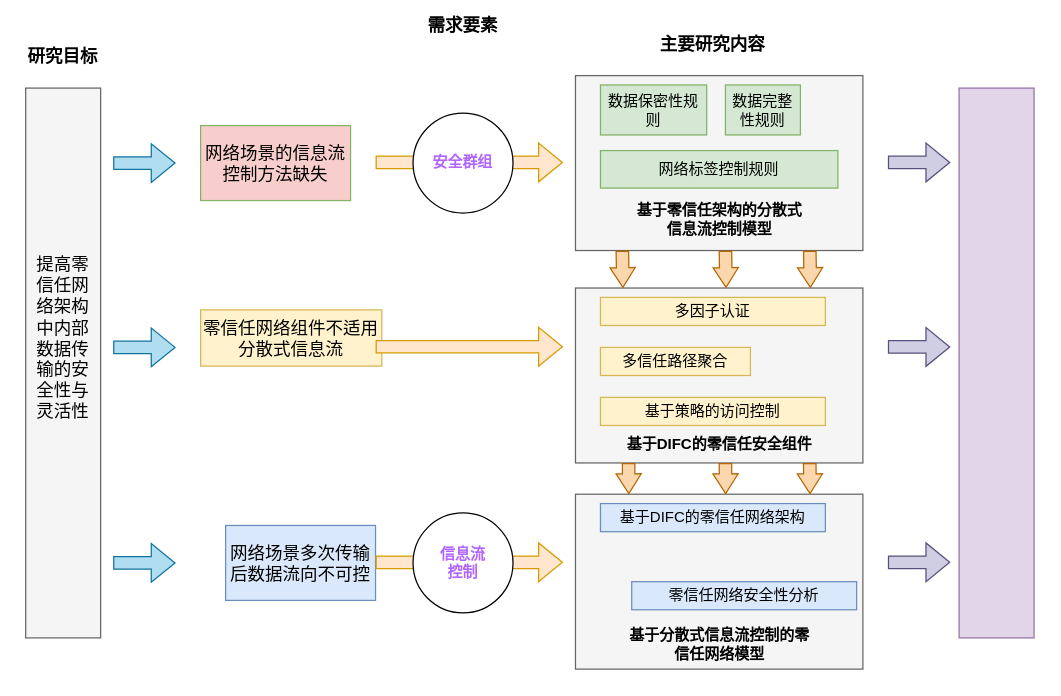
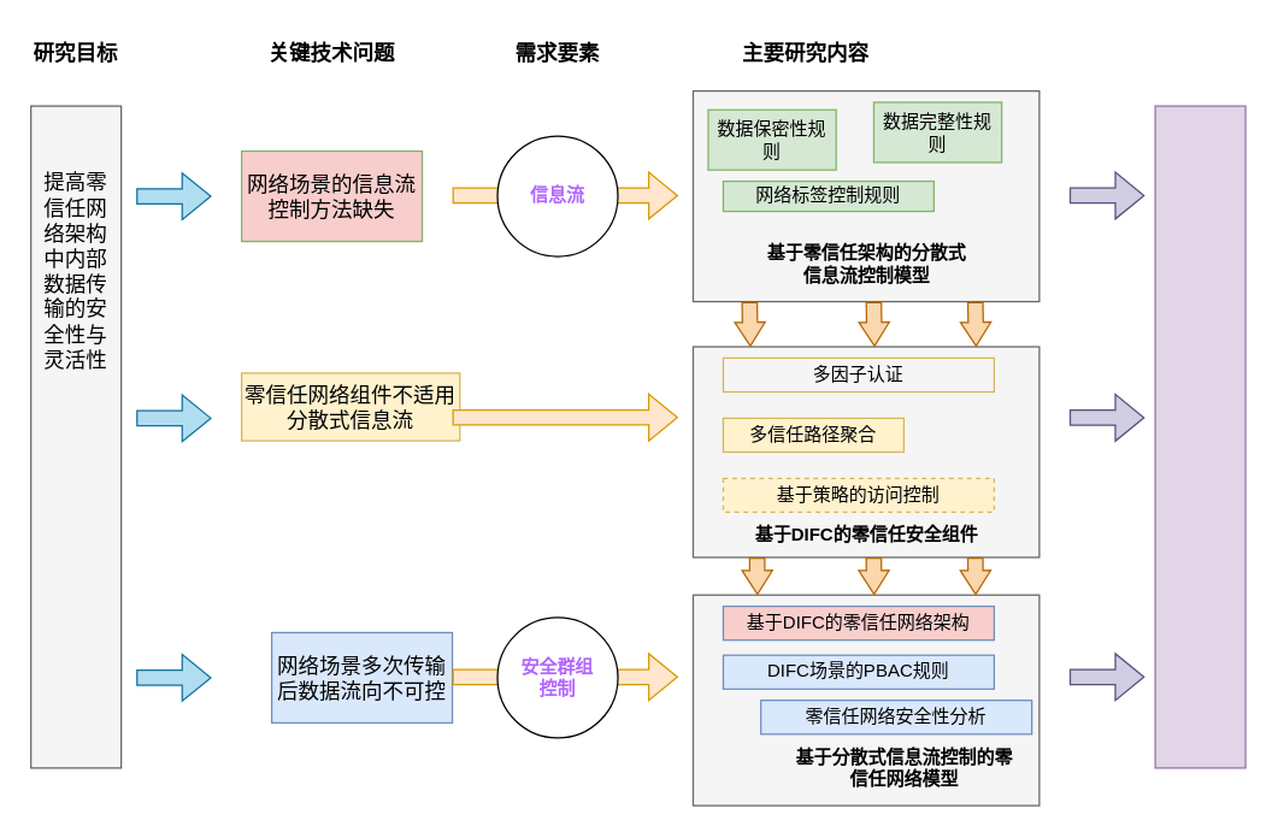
  <mxCell id="0" />
  <mxCell id="1" parent="0" />
  <mxCell id="2" value="" style="rounded=0;whiteSpace=wrap;html=1;fillColor=#f5f5f5;strokeColor=#666666;fontColor=#333333;" vertex="1" parent="1"><mxGeometry x="20" y="70" width="60" height="440" as="geometry" /></mxCell>
- <mxCell id="3" value="&lt;font style=&quot;font-size: 14px;&quot;&gt;提高零信任网络架构中内部数据传输的安全性与灵活性&lt;/font&gt;" style="text;html=1;strokeColor=none;fillColor=none;align=center;verticalAlign=middle;whiteSpace=wrap;rounded=0;" vertex="1" parent="1"><mxGeometry x="25" y="200" width="50" height="140" as="geometry" /></mxCell>
- <mxCell id="4" value="&lt;font style=&quot;font-size: 14px;&quot;&gt;&lt;b&gt;研究目标&lt;/b&gt;&lt;/font&gt;" style="text;html=1;strokeColor=none;fillColor=none;align=center;verticalAlign=middle;whiteSpace=wrap;rounded=0;" vertex="1" parent="1"><mxGeometry x="20" y="30" width="60" height="30" as="geometry" /></mxCell>
+ <mxCell id="3" value="&lt;font style=&quot;font-size: 14px;&quot;&gt;提高零信任网络架构中内部数据传输的安全性与灵活性&lt;/font&gt;" style="text;html=1;strokeColor=none;fillColor=none;align=center;verticalAlign=middle;whiteSpace=wrap;rounded=0;" vertex="1" parent="1"><mxGeometry x="25" y="110" width="50" height="140" as="geometry" /></mxCell>
+ <mxCell id="4" value="&lt;font style=&quot;font-size: 14px;&quot;&gt;&lt;b&gt;研究目标&lt;/b&gt;&lt;/font&gt;" style="text;html=1;strokeColor=none;fillColor=none;align=center;verticalAlign=middle;whiteSpace=wrap;rounded=0;" vertex="1" parent="1"><mxGeometry x="20" y="20" width="60" height="30" as="geometry" /></mxCell>
  <mxCell id="5" value="" style="shape=flexArrow;endArrow=classic;html=1;rounded=0;fillColor=#b1ddf0;strokeColor=#10739e;" edge="1" parent="1"><mxGeometry width="50" height="50" relative="1" as="geometry"><mxPoint x="90" y="130" as="sourcePoint" /><mxPoint x="140" y="130" as="targetPoint" /></mxGeometry></mxCell>
  <mxCell id="6" value="&lt;font style=&quot;font-size: 14px;&quot;&gt;网络场景的信息流控制方法缺失&lt;/font&gt;" style="rounded=0;whiteSpace=wrap;html=1;fillColor=#f8cecc;strokeColor=#82b366;" vertex="1" parent="1"><mxGeometry x="160" y="100" width="120" height="60" as="geometry" /></mxCell>
+ <mxCell id="7" value="&lt;font style=&quot;font-size: 14px;&quot;&gt;&lt;b&gt;关键技术问题&lt;/b&gt;&lt;/font&gt;" style="text;html=1;strokeColor=none;fillColor=none;align=center;verticalAlign=middle;whiteSpace=wrap;rounded=0;" vertex="1" parent="1"><mxGeometry x="170" y="20" width="100" height="30" as="geometry" /></mxCell>
  <mxCell id="8" value="" style="shape=flexArrow;endArrow=classic;html=1;rounded=0;fillColor=#b1ddf0;strokeColor=#10739e;" edge="1" parent="1"><mxGeometry width="50" height="50" relative="1" as="geometry"><mxPoint x="90" y="277.5" as="sourcePoint" /><mxPoint x="140" y="277.5" as="targetPoint" /></mxGeometry></mxCell>
  <mxCell id="9" value="&lt;span style=&quot;font-size: 14px;&quot;&gt;零信任网络组件不适用分散式信息流&lt;/span&gt;" style="rounded=0;whiteSpace=wrap;html=1;fillColor=#fff2cc;strokeColor=#d6b656;" vertex="1" parent="1"><mxGeometry x="160" y="247.5" width="145" height="45" as="geometry" /></mxCell>
  <mxCell id="10" value="" style="shape=flexArrow;endArrow=classic;html=1;rounded=0;fillColor=#b1ddf0;strokeColor=#10739e;" edge="1" parent="1"><mxGeometry width="50" height="50" relative="1" as="geometry"><mxPoint x="90" y="450" as="sourcePoint" /><mxPoint x="140" y="450" as="targetPoint" /></mxGeometry></mxCell>
  <mxCell id="11" value="&lt;font style=&quot;font-size: 14px;&quot;&gt;网络场景多次传输后数据流向不可控&lt;/font&gt;" style="rounded=0;whiteSpace=wrap;html=1;fillColor=#dae8fc;strokeColor=#6c8ebf;" vertex="1" parent="1"><mxGeometry x="180" y="420" width="120" height="60" as="geometry" /></mxCell>
  <mxCell id="12" value="" style="shape=flexArrow;endArrow=classic;html=1;rounded=0;fillColor=#ffe6cc;strokeColor=#d79b00;" edge="1" parent="1"><mxGeometry width="50" height="50" relative="1" as="geometry"><mxPoint x="300" y="129.5" as="sourcePoint" /><mxPoint x="450" y="129.5" as="targetPoint" /></mxGeometry></mxCell>
- <mxCell id="13" value="&lt;font color=&quot;#b266ff&quot;&gt;&lt;b&gt;安全群组&lt;/b&gt;&lt;/font&gt;" style="ellipse;whiteSpace=wrap;html=1;aspect=fixed;" vertex="1" parent="1"><mxGeometry x="330" y="90" width="80" height="80" as="geometry" /></mxCell>
+ <mxCell id="13" value="&lt;font color=&quot;#b266ff&quot;&gt;&lt;b&gt;信息流&lt;/b&gt;&lt;/font&gt;" style="ellipse;whiteSpace=wrap;html=1;aspect=fixed;" vertex="1" parent="1"><mxGeometry x="330" y="90" width="80" height="80" as="geometry" /></mxCell>
  <mxCell id="14" value="" style="shape=flexArrow;endArrow=classic;html=1;rounded=0;fillColor=#ffe6cc;strokeColor=#d79b00;" edge="1" parent="1"><mxGeometry width="50" height="50" relative="1" as="geometry"><mxPoint x="300" y="277" as="sourcePoint" /><mxPoint x="450" y="277" as="targetPoint" /></mxGeometry></mxCell>
  <mxCell id="15" value="" style="shape=flexArrow;endArrow=classic;html=1;rounded=0;fillColor=#ffe6cc;strokeColor=#d79b00;" edge="1" parent="1"><mxGeometry width="50" height="50" relative="1" as="geometry"><mxPoint x="300" y="449.5" as="sourcePoint" /><mxPoint x="450" y="449.5" as="targetPoint" /></mxGeometry></mxCell>
- <mxCell id="16" value="&lt;font color=&quot;#b266ff&quot;&gt;&lt;b&gt;信息流&lt;br&gt;控制&lt;/b&gt;&lt;/font&gt;" style="ellipse;whiteSpace=wrap;html=1;aspect=fixed;" vertex="1" parent="1"><mxGeometry x="330" y="410" width="80" height="80" as="geometry" /></mxCell>
- <mxCell id="17" value="&lt;font style=&quot;font-size: 14px;&quot;&gt;&lt;b&gt;需求要素&lt;/b&gt;&lt;/font&gt;" style="text;html=1;strokeColor=none;fillColor=none;align=center;verticalAlign=middle;whiteSpace=wrap;rounded=0;" vertex="1" parent="1"><mxGeometry x="320" y="5" width="100" height="30" as="geometry" /></mxCell>
+ <mxCell id="16" value="&lt;font color=&quot;#b266ff&quot;&gt;&lt;b&gt;安全群组&lt;br&gt;控制&lt;/b&gt;&lt;/font&gt;" style="ellipse;whiteSpace=wrap;html=1;aspect=fixed;" vertex="1" parent="1"><mxGeometry x="330" y="410" width="80" height="80" as="geometry" /></mxCell>
+ <mxCell id="17" value="&lt;font style=&quot;font-size: 14px;&quot;&gt;&lt;b&gt;需求要素&lt;/b&gt;&lt;/font&gt;" style="text;html=1;strokeColor=none;fillColor=none;align=center;verticalAlign=middle;whiteSpace=wrap;rounded=0;" vertex="1" parent="1"><mxGeometry x="320" y="20" width="100" height="30" as="geometry" /></mxCell>
  <mxCell id="18" value="" style="rounded=0;whiteSpace=wrap;html=1;fillColor=#f5f5f5;fontColor=#333333;strokeColor=#666666;" vertex="1" parent="1"><mxGeometry x="460" y="60" width="230" height="140" as="geometry" /></mxCell>
  <mxCell id="19" value="&lt;b&gt;基于零信任架构的分散式信息流控制模型&lt;/b&gt;" style="text;html=1;strokeColor=none;fillColor=none;align=center;verticalAlign=middle;whiteSpace=wrap;rounded=0;" vertex="1" parent="1"><mxGeometry x="502.5" y="160" width="145" height="30" as="geometry" /></mxCell>
- <mxCell id="20" value="数据保密性规则" style="rounded=0;whiteSpace=wrap;html=1;fillColor=#d5e8d4;strokeColor=#82b366;" vertex="1" parent="1"><mxGeometry x="480" y="67.5" width="85" height="40" as="geometry" /></mxCell>
- <mxCell id="21" value="网络标签控制规则" style="rounded=0;whiteSpace=wrap;html=1;fillColor=#d5e8d4;strokeColor=#82b366;" vertex="1" parent="1"><mxGeometry x="480" y="120" width="190" height="30" as="geometry" /></mxCell>
- <mxCell id="22" value="数据完整性规则" style="rounded=0;whiteSpace=wrap;html=1;fillColor=#d5e8d4;strokeColor=#82b366;" vertex="1" parent="1"><mxGeometry x="580" y="67.5" width="60" height="40" as="geometry" /></mxCell>
+ <mxCell id="20" value="数据保密性规则" style="rounded=0;whiteSpace=wrap;html=1;fillColor=#d5e8d4;strokeColor=#82b366;" vertex="1" parent="1"><mxGeometry x="470" y="72.5" width="85" height="40" as="geometry" /></mxCell>
+ <mxCell id="21" value="网络标签控制规则" style="rounded=0;whiteSpace=wrap;html=1;fillColor=#d5e8d4;strokeColor=#82b366;" vertex="1" parent="1"><mxGeometry x="480" y="120" width="140" height="20" as="geometry" /></mxCell>
+ <mxCell id="22" value="数据完整性规则" style="rounded=0;whiteSpace=wrap;html=1;fillColor=#d5e8d4;strokeColor=#82b366;" vertex="1" parent="1"><mxGeometry x="580" y="67.5" width="85" height="40" as="geometry" /></mxCell>
  <mxCell id="23" value="" style="rounded=0;whiteSpace=wrap;html=1;fillColor=#f5f5f5;fontColor=#333333;strokeColor=#666666;" vertex="1" parent="1"><mxGeometry x="460" y="230" width="230" height="140" as="geometry" /></mxCell>
  <mxCell id="24" value="&lt;b&gt;基于DIFC的零信任安全组件&lt;/b&gt;" style="text;html=1;strokeColor=none;fillColor=none;align=center;verticalAlign=middle;whiteSpace=wrap;rounded=0;" vertex="1" parent="1"><mxGeometry x="497.5" y="340" width="155" height="30" as="geometry" /></mxCell>
- <mxCell id="25" value="多因子认证" style="rounded=0;whiteSpace=wrap;html=1;fillColor=#fff2cc;strokeColor=#d6b656;" vertex="1" parent="1"><mxGeometry x="480" y="237.5" width="180" height="22.5" as="geometry" /></mxCell>
+ <mxCell id="25" value="多因子认证" style="rounded=0;whiteSpace=wrap;html=1;fillColor=#f5f5f5;strokeColor=#d6b656;" vertex="1" parent="1"><mxGeometry x="480" y="237.5" width="180" height="22.5" as="geometry" /></mxCell>
  <mxCell id="26" value="多信任路径聚合" style="rounded=0;whiteSpace=wrap;html=1;fillColor=#fff2cc;strokeColor=#d6b656;" vertex="1" parent="1"><mxGeometry x="480" y="277.5" width="120" height="22.5" as="geometry" /></mxCell>
- <mxCell id="27" value="基于策略的访问控制" style="rounded=0;whiteSpace=wrap;html=1;fillColor=#fff2cc;strokeColor=#d6b656;" vertex="1" parent="1"><mxGeometry x="480" y="317.5" width="180" height="22.5" as="geometry" /></mxCell>
+ <mxCell id="27" value="基于策略的访问控制" style="rounded=0;whiteSpace=wrap;html=1;fillColor=#fff2cc;strokeColor=#d6b656;dashed=1;" vertex="1" parent="1"><mxGeometry x="480" y="317.5" width="180" height="22.5" as="geometry" /></mxCell>
  <mxCell id="28" value="" style="rounded=0;whiteSpace=wrap;html=1;fillColor=#f5f5f5;fontColor=#333333;strokeColor=#666666;" vertex="1" parent="1"><mxGeometry x="460" y="395" width="230" height="140" as="geometry" /></mxCell>
- <mxCell id="29" value="&lt;b&gt;基于分散式信息流控制的零信任网络模型&lt;/b&gt;" style="text;html=1;strokeColor=none;fillColor=none;align=center;verticalAlign=middle;whiteSpace=wrap;rounded=0;" vertex="1" parent="1"><mxGeometry x="497.5" y="500" width="155" height="30" as="geometry" /></mxCell>
- <mxCell id="30" value="基于DIFC的零信任网络架构" style="rounded=0;whiteSpace=wrap;html=1;fillColor=#dae8fc;strokeColor=#6c8ebf;" vertex="1" parent="1"><mxGeometry x="480" y="402.5" width="180" height="22.5" as="geometry" /></mxCell>
+ <mxCell id="29" value="&lt;b&gt;基于分散式信息流控制的零信任网络模型&lt;/b&gt;" style="text;html=1;strokeColor=none;fillColor=none;align=center;verticalAlign=middle;whiteSpace=wrap;rounded=0;" vertex="1" parent="1"><mxGeometry x="522.5" y="495" width="155" height="30" as="geometry" /></mxCell>
+ <mxCell id="30" value="基于DIFC的零信任网络架构" style="rounded=0;whiteSpace=wrap;html=1;fillColor=#f8cecc;strokeColor=#6c8ebf;" vertex="1" parent="1"><mxGeometry x="480" y="402.5" width="180" height="22.5" as="geometry" /></mxCell>
+ <mxCell id="31" value="DIFC场景的PBAC规则" style="rounded=0;whiteSpace=wrap;html=1;fillColor=#dae8fc;strokeColor=#6c8ebf;" vertex="1" parent="1"><mxGeometry x="480" y="435" width="180" height="22.5" as="geometry" /></mxCell>
  <mxCell id="32" value="零信任网络安全性分析" style="rounded=0;whiteSpace=wrap;html=1;fillColor=#dae8fc;strokeColor=#6c8ebf;" vertex="1" parent="1"><mxGeometry x="505" y="465" width="180" height="22.5" as="geometry" /></mxCell>
  <mxCell id="33" value="" style="rounded=0;whiteSpace=wrap;html=1;fillColor=#e1d5e7;strokeColor=#9673a6;" vertex="1" parent="1"><mxGeometry x="767" y="70" width="60" height="440" as="geometry" /></mxCell>
- <mxCell id="34" value="&lt;span style=&quot;font-size: 14px;&quot;&gt;&lt;b&gt;主要研究内容&lt;/b&gt;&lt;/span&gt;" style="text;html=1;strokeColor=none;fillColor=none;align=center;verticalAlign=middle;whiteSpace=wrap;rounded=0;" vertex="1" parent="1"><mxGeometry x="520" y="20" width="100" height="30" as="geometry" /></mxCell>
+ <mxCell id="34" value="&lt;span style=&quot;font-size: 14px;&quot;&gt;&lt;b&gt;主要研究内容&lt;/b&gt;&lt;/span&gt;" style="text;html=1;strokeColor=none;fillColor=none;align=center;verticalAlign=middle;whiteSpace=wrap;rounded=0;" vertex="1" parent="1"><mxGeometry x="485" y="20" width="100" height="30" as="geometry" /></mxCell>
  <mxCell id="35" value="" style="shape=flexArrow;endArrow=classic;html=1;rounded=0;fillColor=#d0cee2;strokeColor=#56517e;" edge="1" parent="1"><mxGeometry width="50" height="50" relative="1" as="geometry"><mxPoint x="710" y="129.5" as="sourcePoint" /><mxPoint x="760" y="129.5" as="targetPoint" /></mxGeometry></mxCell>
  <mxCell id="36" value="" style="shape=flexArrow;endArrow=classic;html=1;rounded=0;fillColor=#d0cee2;strokeColor=#56517e;" edge="1" parent="1"><mxGeometry width="50" height="50" relative="1" as="geometry"><mxPoint x="710" y="277.16" as="sourcePoint" /><mxPoint x="760" y="277.16" as="targetPoint" /></mxGeometry></mxCell>
  <mxCell id="37" value="" style="shape=flexArrow;endArrow=classic;html=1;rounded=0;fillColor=#d0cee2;strokeColor=#56517e;" edge="1" parent="1"><mxGeometry width="50" height="50" relative="1" as="geometry"><mxPoint x="710" y="449.5" as="sourcePoint" /><mxPoint x="760" y="449.5" as="targetPoint" /></mxGeometry></mxCell>
  <mxCell id="38" value="" style="shape=flexArrow;endArrow=classic;html=1;rounded=0;endWidth=9.2;endSize=4.932;fillColor=#fad7ac;strokeColor=#b46504;" edge="1" parent="1"><mxGeometry width="50" height="50" relative="1" as="geometry"><mxPoint x="502.5" y="370" as="sourcePoint" /><mxPoint x="502.7" y="395" as="targetPoint" /></mxGeometry></mxCell>
  <mxCell id="39" value="" style="shape=flexArrow;endArrow=classic;html=1;rounded=0;endWidth=9.2;endSize=4.932;fillColor=#fad7ac;strokeColor=#b46504;" edge="1" parent="1"><mxGeometry width="50" height="50" relative="1" as="geometry"><mxPoint x="580" y="370" as="sourcePoint" /><mxPoint x="580.2" y="395" as="targetPoint" /></mxGeometry></mxCell>
  <mxCell id="40" value="" style="shape=flexArrow;endArrow=classic;html=1;rounded=0;endWidth=9.2;endSize=4.932;fillColor=#fad7ac;strokeColor=#b46504;" edge="1" parent="1"><mxGeometry width="50" height="50" relative="1" as="geometry"><mxPoint x="647.5" y="370" as="sourcePoint" /><mxPoint x="647.7" y="395" as="targetPoint" /></mxGeometry></mxCell>
  <mxCell id="41" value="" style="shape=flexArrow;endArrow=classic;html=1;rounded=0;endWidth=9.2;endSize=4.932;fillColor=#fad7ac;strokeColor=#b46504;" edge="1" parent="1"><mxGeometry width="50" height="50" relative="1" as="geometry"><mxPoint x="497.5" y="200" as="sourcePoint" /><mxPoint x="498" y="230" as="targetPoint" /></mxGeometry></mxCell>
  <mxCell id="42" value="" style="shape=flexArrow;endArrow=classic;html=1;rounded=0;endWidth=9.2;endSize=4.932;fillColor=#fad7ac;strokeColor=#b46504;" edge="1" parent="1"><mxGeometry width="50" height="50" relative="1" as="geometry"><mxPoint x="580" y="200" as="sourcePoint" /><mxPoint x="580.5" y="230" as="targetPoint" /></mxGeometry></mxCell>
  <mxCell id="43" value="" style="shape=flexArrow;endArrow=classic;html=1;rounded=0;endWidth=9.2;endSize=4.932;fillColor=#fad7ac;strokeColor=#b46504;" edge="1" parent="1"><mxGeometry width="50" height="50" relative="1" as="geometry"><mxPoint x="647.5" y="200" as="sourcePoint" /><mxPoint x="648" y="230" as="targetPoint" /></mxGeometry></mxCell>
